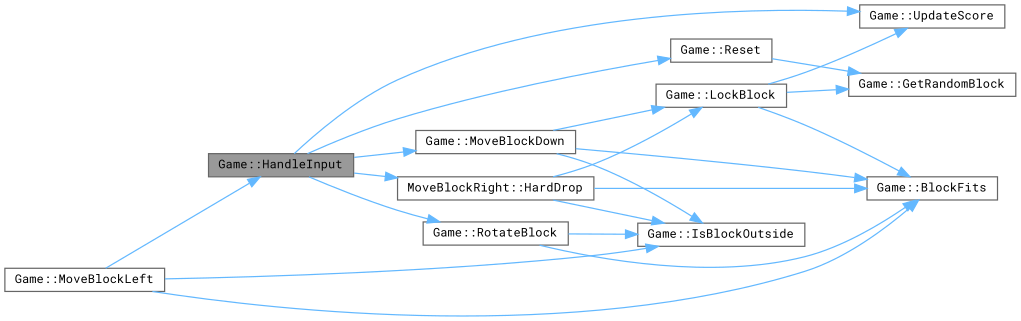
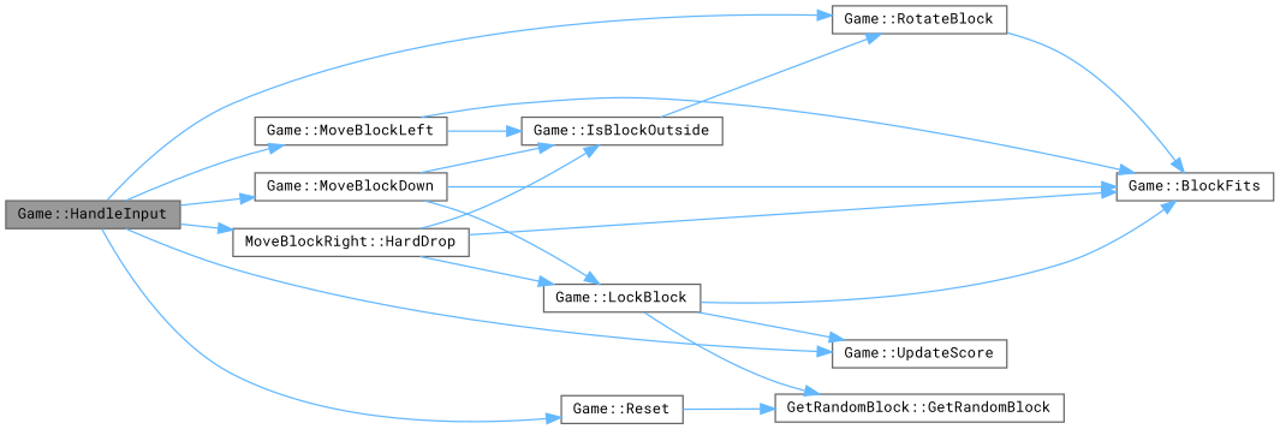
  digraph {
    fontname="Roboto Mono"
    rankdir=LR
    node [color=grey40 fillcolor=white fontname="Roboto Mono" fontsize=10 shape=box style=filled]
    edge [color=steelblue1 fontname="Roboto Mono" fontsize=10 labelfontname=Helvetica labelfontsize=10 style=solid]
    n1 [color=gray40 fillcolor=grey60 fontcolor=black height=0.2 label="Game::HandleInput" width=0.4]
    n2 [height=0.2 label="MoveBlockRight::HardDrop" width=0.4]
    n3 [height=0.2 label="Game::UpdateScore" width=0.4]
    n4 [height=0.2 label="Game::MoveBlockDown" width=0.4]
    n5 [height=0.2 label="Game::MoveBlockLeft" width=0.4]
    n6 [height=0.2 label="Game::Reset" width=0.4]
    n7 [height=0.2 label="Game::RotateBlock" width=0.4]
    n8 [height=0.2 label="Game::BlockFits" width=0.4]
    n9 [height=0.2 label="Game::IsBlockOutside" width=0.4]
    n10 [height=0.2 label="Game::LockBlock" width=0.4]
-   n11 [height=0.2 label="Game::GetRandomBlock" width=0.4]
+   n11 [height=0.2 label="GetRandomBlock::GetRandomBlock" width=0.4]
    n1 -> n2
    n1 -> n3
    n1 -> n4
-   n5 -> n1
+   n1 -> n5
    n1 -> n6
    n1 -> n7
    n2 -> n8
    n2 -> n9
    n2 -> n10
    n4 -> n8
    n4 -> n9
    n4 -> n10
    n5 -> n8
    n5 -> n9
    n6 -> n11
    n7 -> n8
-   n7 -> n9
+   n9 -> n7
    n10 -> n3
    n10 -> n8
    n10 -> n11
  }
